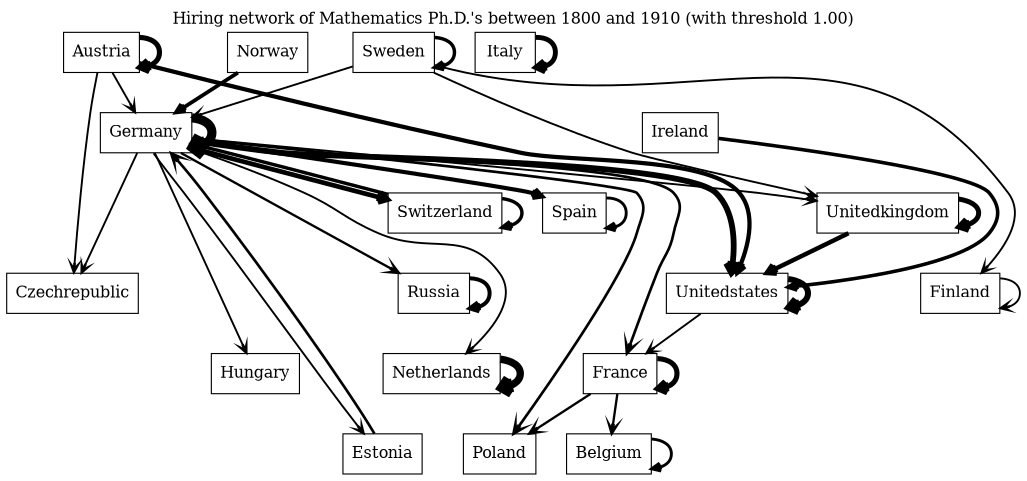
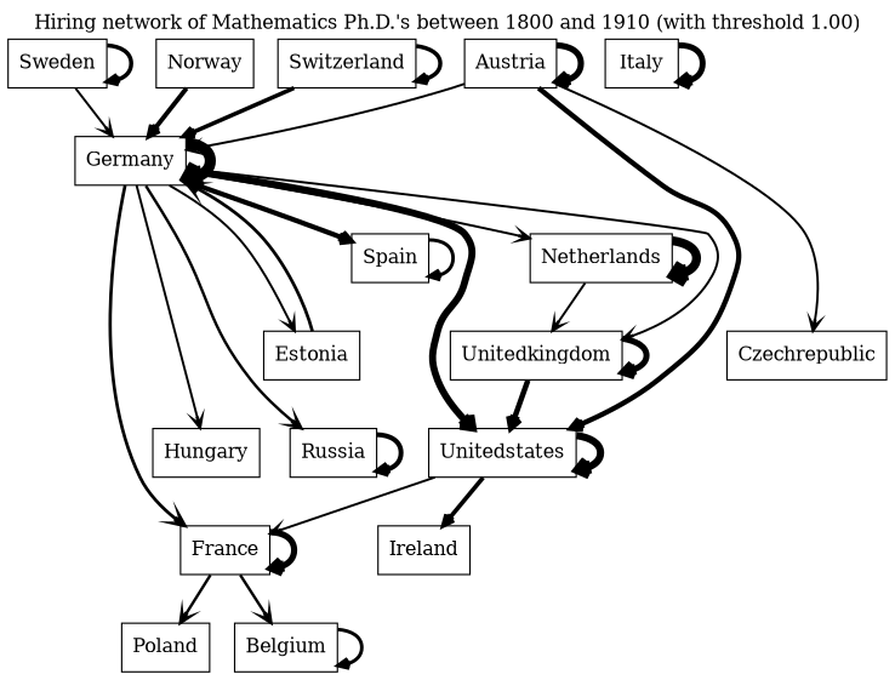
  digraph {
    label="Hiring network of Mathematics Ph.D.'s between 1800 and 1910 (with threshold 1.00)"
    labelloc=t
    node [shape=rectangle]
    edge [arrowhead=vee arrowsize=0.8 penwidth=1.7 weight=0.1]
    Netherlands
    Unitedkingdom
    Unitedstates
    France
-   Finland
    Poland
    Belgium
    Germany
    Czechrepublic
    Hungary
    Estonia
    Russia
    Switzerland
    Spain
    Austria
    Sweden
    Ireland
    Norway
    Italy
    Netherlands -> Netherlands [penwidth=6.6]
-   Sweden -> Unitedkingdom
+   Netherlands -> Unitedkingdom
    Unitedkingdom -> Unitedkingdom [penwidth=4.5]
    Unitedkingdom -> Unitedstates [penwidth=4.0]
    Unitedstates -> Unitedstates [penwidth=5.4]
    Unitedstates -> France
    France -> France [penwidth=4.6]
    France -> Poland [penwidth=2.1]
    France -> Belgium [penwidth=2.1]
-   Finland -> Finland
    Belgium -> Belgium [penwidth=2.6]
    Germany -> Netherlands
    Germany -> Unitedkingdom
    Germany -> Unitedstates [penwidth=5.2]
    Germany -> France [penwidth=2.4]
-   Germany -> Poland [penwidth=2.4]
    Germany -> Germany [penwidth=8.2]
-   Germany -> Czechrepublic
    Germany -> Hungary
    Germany -> Estonia
    Germany -> Russia [penwidth=2.1]
-   Germany -> Switzerland [penwidth=4.2]
    Germany -> Spain [penwidth=3.7]
    Estonia -> Germany [penwidth=2.4]
    Russia -> Russia [penwidth=3.6]
    Switzerland -> Germany [penwidth=3.1]
    Switzerland -> Switzerland [penwidth=3.1]
    Spain -> Spain [penwidth=2.6]
    Austria -> Unitedstates [penwidth=3.8]
    Austria -> Germany
    Austria -> Czechrepublic
    Austria -> Austria [penwidth=4.6]
-   Sweden -> Finland
    Sweden -> Germany
    Sweden -> Sweden [penwidth=3.1]
-   Ireland -> Unitedstates [penwidth=3.2]
+   Unitedstates -> Ireland [penwidth=3.2]
    Norway -> Germany [penwidth=3.4]
    Italy -> Italy [penwidth=4.4]
  }
